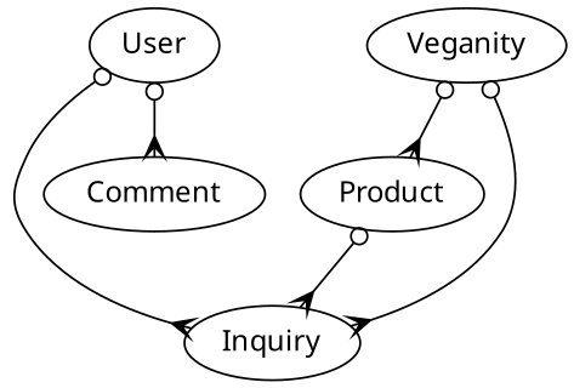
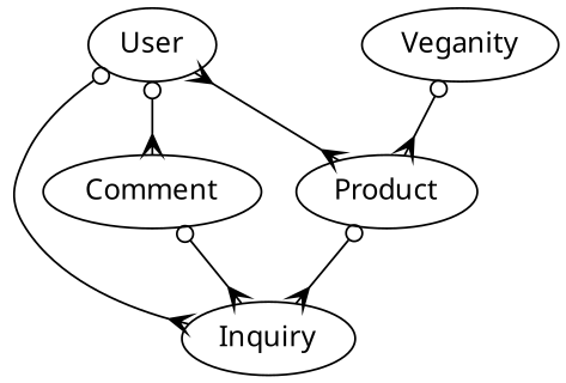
  digraph {
    fontname="Noto Sans"
    splines=true
    node [fontname="Noto Sans"]
    edge [arrowhead=crow arrowtail=odot dir=both fontname="Noto Sans"]
    User
    Inquiry
    Product
    Comment
    Veganity
    User -> Inquiry
+   User -> Product [arrowtail=crow]
    User -> Comment
    Product -> Inquiry
-   Veganity -> Inquiry
+   Comment -> Inquiry
    Veganity -> Product
  }
